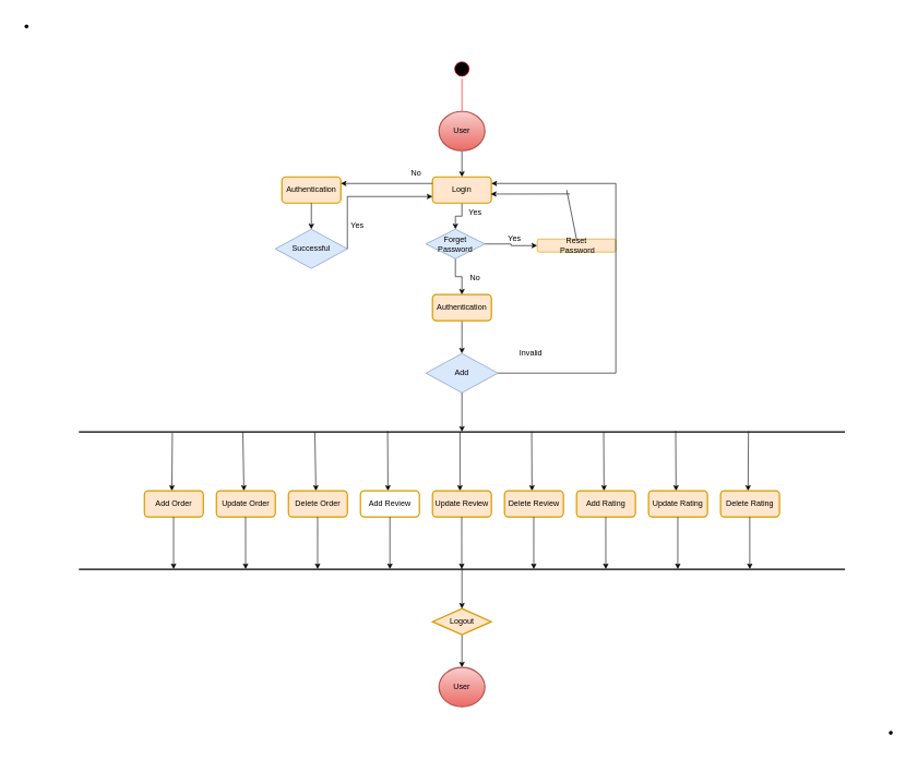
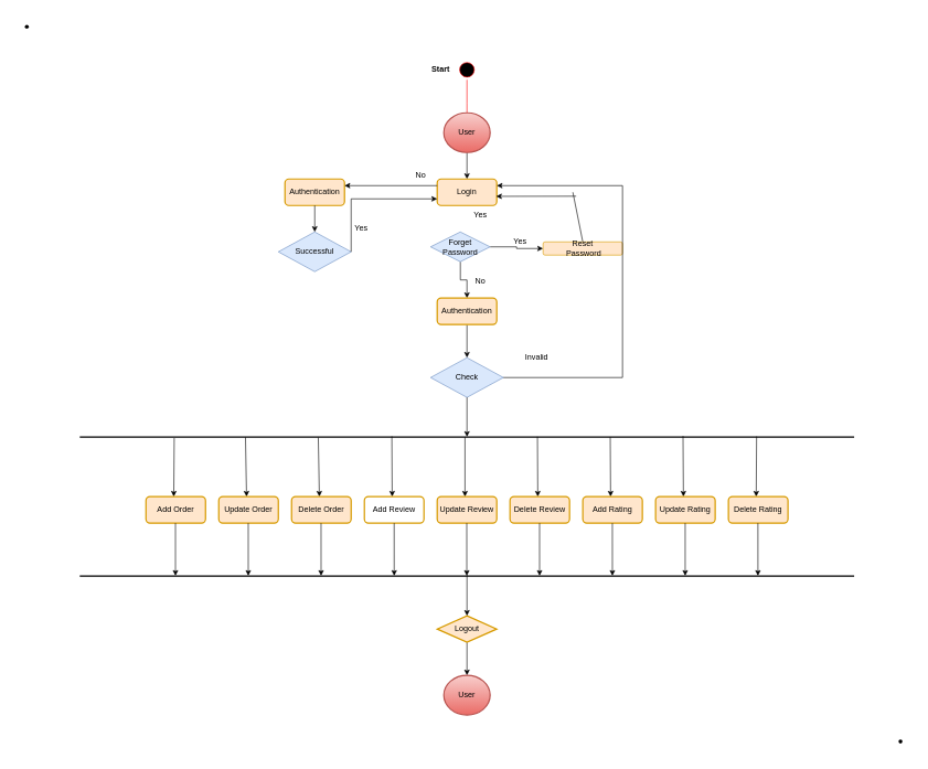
  <mxCell id="0" />
  <mxCell id="1" parent="0" />
  <mxCell id="2" value="" style="ellipse;html=1;shape=startState;fillColor=#000000;strokeColor=#ff0000;" vertex="1" parent="1"><mxGeometry x="690" y="90" width="30" height="30" as="geometry" /></mxCell>
  <mxCell id="3" value="" style="edgeStyle=orthogonalEdgeStyle;html=1;verticalAlign=bottom;endArrow=open;endSize=8;strokeColor=#ff0000;rounded=0;" edge="1" source="2" parent="1"><mxGeometry relative="1" as="geometry"><mxPoint x="705" y="190" as="targetPoint" /></mxGeometry></mxCell>
  <mxCell id="4" value="" style="edgeStyle=orthogonalEdgeStyle;rounded=0;orthogonalLoop=1;jettySize=auto;html=1;" edge="1" parent="1" source="5" target="7"><mxGeometry relative="1" as="geometry" /></mxCell>
  <mxCell id="5" value="User" style="strokeWidth=2;html=1;shape=mxgraph.flowchart.start_2;whiteSpace=wrap;fillColor=#f8cecc;gradientColor=#ea6b66;strokeColor=#b85450;" vertex="1" parent="1"><mxGeometry x="670" y="170" width="70" height="60" as="geometry" /></mxCell>
- <mxCell id="6" value="" style="edgeStyle=orthogonalEdgeStyle;rounded=0;orthogonalLoop=1;jettySize=auto;html=1;" edge="1" parent="1" source="7" target="10"><mxGeometry relative="1" as="geometry" /></mxCell>
  <mxCell id="7" value="Login" style="rounded=1;whiteSpace=wrap;html=1;strokeWidth=2;fillColor=#ffe6cc;strokeColor=#d79b00;" vertex="1" parent="1"><mxGeometry x="660" y="270" width="90" height="40" as="geometry" /></mxCell>
  <mxCell id="8" value="" style="edgeStyle=orthogonalEdgeStyle;rounded=0;orthogonalLoop=1;jettySize=auto;html=1;" edge="1" parent="1" source="10" target="11"><mxGeometry relative="1" as="geometry" /></mxCell>
  <mxCell id="9" value="" style="edgeStyle=orthogonalEdgeStyle;rounded=0;orthogonalLoop=1;jettySize=auto;html=1;" edge="1" parent="1" source="10" target="15"><mxGeometry relative="1" as="geometry" /></mxCell>
  <mxCell id="10" value="Forget&lt;br&gt;Password" style="shape=rhombus;perimeter=rhombusPerimeter;whiteSpace=wrap;html=1;align=center;fillColor=#dae8fc;strokeColor=#6c8ebf;" vertex="1" parent="1"><mxGeometry x="650" y="350" width="90" height="45" as="geometry" /></mxCell>
  <mxCell id="11" value="Reset&lt;br&gt;&amp;nbsp;Password" style="rounded=1;whiteSpace=wrap;html=1;fillColor=#ffe6cc;strokeColor=#d79b00;" vertex="1" parent="1"><mxGeometry x="820" y="365" width="120" height="20" as="geometry" /></mxCell>
  <mxCell id="12" value="" style="endArrow=classic;html=1;rounded=0;entryX=0.99;entryY=0.655;entryDx=0;entryDy=0;entryPerimeter=0;" edge="1" parent="1" target="7"><mxGeometry width="50" height="50" relative="1" as="geometry"><mxPoint x="870" y="296" as="sourcePoint" /><mxPoint x="865" y="280" as="targetPoint" /></mxGeometry></mxCell>
  <mxCell id="13" value="" style="endArrow=none;html=1;rounded=0;exitX=0.5;exitY=0;exitDx=0;exitDy=0;" edge="1" parent="1" source="11"><mxGeometry width="50" height="50" relative="1" as="geometry"><mxPoint x="780" y="340" as="sourcePoint" /><mxPoint x="865" y="290" as="targetPoint" /></mxGeometry></mxCell>
  <mxCell id="14" value="" style="edgeStyle=orthogonalEdgeStyle;rounded=0;orthogonalLoop=1;jettySize=auto;html=1;" edge="1" parent="1" source="15" target="16"><mxGeometry relative="1" as="geometry" /></mxCell>
  <mxCell id="15" value="Authentication" style="rounded=1;whiteSpace=wrap;html=1;strokeWidth=2;fillColor=#ffe6cc;strokeColor=#d79b00;" vertex="1" parent="1"><mxGeometry x="660" y="450" width="90" height="40" as="geometry" /></mxCell>
- <mxCell id="16" value="Add" style="shape=rhombus;perimeter=rhombusPerimeter;whiteSpace=wrap;html=1;align=center;fillColor=#dae8fc;strokeColor=#6c8ebf;" vertex="1" parent="1"><mxGeometry x="650" y="540" width="110" height="60" as="geometry" /></mxCell>
+ <mxCell id="16" value="Check" style="shape=rhombus;perimeter=rhombusPerimeter;whiteSpace=wrap;html=1;align=center;fillColor=#dae8fc;strokeColor=#6c8ebf;" vertex="1" parent="1"><mxGeometry x="650" y="540" width="110" height="60" as="geometry" /></mxCell>
  <mxCell id="17" value="" style="endArrow=classic;html=1;rounded=0;exitX=0.5;exitY=1;exitDx=0;exitDy=0;entryX=0.5;entryY=0.483;entryDx=0;entryDy=0;entryPerimeter=0;" edge="1" parent="1" source="16" target="27"><mxGeometry width="50" height="50" relative="1" as="geometry"><mxPoint x="770" y="650" as="sourcePoint" /><mxPoint x="710" y="640" as="targetPoint" /></mxGeometry></mxCell>
  <mxCell id="18" value="" style="endArrow=classic;html=1;rounded=0;entryX=1;entryY=0.25;entryDx=0;entryDy=0;" edge="1" parent="1" target="7"><mxGeometry width="50" height="50" relative="1" as="geometry"><mxPoint x="940" y="280" as="sourcePoint" /><mxPoint x="840" y="390" as="targetPoint" /></mxGeometry></mxCell>
  <mxCell id="19" value="" style="endArrow=none;html=1;rounded=0;" edge="1" parent="1"><mxGeometry width="50" height="50" relative="1" as="geometry"><mxPoint x="940" y="570" as="sourcePoint" /><mxPoint x="940" y="280" as="targetPoint" /></mxGeometry></mxCell>
  <mxCell id="20" value="" style="endArrow=none;html=1;rounded=0;entryX=1;entryY=0.5;entryDx=0;entryDy=0;" edge="1" parent="1" target="16"><mxGeometry width="50" height="50" relative="1" as="geometry"><mxPoint x="940" y="570" as="sourcePoint" /><mxPoint x="840" y="390" as="targetPoint" /></mxGeometry></mxCell>
  <mxCell id="21" value="Successful" style="shape=rhombus;perimeter=rhombusPerimeter;whiteSpace=wrap;html=1;align=center;fillColor=#dae8fc;strokeColor=#6c8ebf;" vertex="1" parent="1"><mxGeometry x="420" y="350" width="110" height="60" as="geometry" /></mxCell>
  <mxCell id="22" value="" style="endArrow=classic;html=1;rounded=0;entryX=0;entryY=0.75;entryDx=0;entryDy=0;" edge="1" parent="1" target="7"><mxGeometry width="50" height="50" relative="1" as="geometry"><mxPoint x="530" y="300" as="sourcePoint" /><mxPoint x="610" y="340" as="targetPoint" /></mxGeometry></mxCell>
  <mxCell id="23" value="" style="endArrow=none;html=1;rounded=0;exitX=1;exitY=0.5;exitDx=0;exitDy=0;" edge="1" parent="1" source="21"><mxGeometry width="50" height="50" relative="1" as="geometry"><mxPoint x="560" y="390" as="sourcePoint" /><mxPoint x="530" y="300" as="targetPoint" /></mxGeometry></mxCell>
  <mxCell id="24" value="Authentication" style="rounded=1;whiteSpace=wrap;html=1;strokeWidth=2;fillColor=#ffe6cc;strokeColor=#d79b00;" vertex="1" parent="1"><mxGeometry x="430" y="270" width="90" height="40" as="geometry" /></mxCell>
  <mxCell id="25" value="" style="endArrow=classic;html=1;rounded=0;entryX=1;entryY=0.25;entryDx=0;entryDy=0;exitX=0;exitY=0.25;exitDx=0;exitDy=0;" edge="1" parent="1" source="7" target="24"><mxGeometry width="50" height="50" relative="1" as="geometry"><mxPoint x="550" y="300" as="sourcePoint" /><mxPoint x="600" y="250" as="targetPoint" /></mxGeometry></mxCell>
  <mxCell id="26" value="" style="endArrow=classic;html=1;rounded=0;entryX=0.5;entryY=0;entryDx=0;entryDy=0;exitX=0.5;exitY=1;exitDx=0;exitDy=0;" edge="1" parent="1" source="24" target="21"><mxGeometry width="50" height="50" relative="1" as="geometry"><mxPoint x="460" y="310" as="sourcePoint" /><mxPoint x="510" y="260" as="targetPoint" /></mxGeometry></mxCell>
  <mxCell id="27" value="" style="line;strokeWidth=2;html=1;" vertex="1" parent="1"><mxGeometry x="120" y="650" width="1170" height="20" as="geometry" /></mxCell>
  <mxCell id="28" value="" style="endArrow=classic;html=1;rounded=0;exitX=0.122;exitY=0.57;exitDx=0;exitDy=0;exitPerimeter=0;" edge="1" parent="1" source="27"><mxGeometry width="50" height="50" relative="1" as="geometry"><mxPoint x="262" y="670" as="sourcePoint" /><mxPoint x="262" y="750" as="targetPoint" /></mxGeometry></mxCell>
  <mxCell id="29" value="Add Order" style="rounded=1;whiteSpace=wrap;html=1;strokeWidth=2;fillColor=#ffe6cc;strokeColor=#d79b00;" vertex="1" parent="1"><mxGeometry x="220" y="750" width="90" height="40" as="geometry" /></mxCell>
  <mxCell id="30" value="" style="endArrow=classic;html=1;rounded=0;exitX=0.214;exitY=0.51;exitDx=0;exitDy=0;exitPerimeter=0;" edge="1" parent="1" source="27"><mxGeometry width="50" height="50" relative="1" as="geometry"><mxPoint x="371.03" y="663.76" as="sourcePoint" /><mxPoint x="372" y="750" as="targetPoint" /></mxGeometry></mxCell>
  <mxCell id="31" value="Update Order" style="rounded=1;whiteSpace=wrap;html=1;strokeWidth=2;fillColor=#ffe6cc;strokeColor=#d79b00;" vertex="1" parent="1"><mxGeometry x="330" y="750" width="90" height="40" as="geometry" /></mxCell>
  <mxCell id="32" value="" style="endArrow=classic;html=1;rounded=0;exitX=0.308;exitY=0.53;exitDx=0;exitDy=0;exitPerimeter=0;" edge="1" parent="1" source="27"><mxGeometry width="50" height="50" relative="1" as="geometry"><mxPoint x="481.03" y="663.76" as="sourcePoint" /><mxPoint x="482" y="750" as="targetPoint" /></mxGeometry></mxCell>
  <mxCell id="33" value="Delete Order" style="rounded=1;whiteSpace=wrap;html=1;strokeWidth=2;fillColor=#ffe6cc;strokeColor=#d79b00;" vertex="1" parent="1"><mxGeometry x="440" y="750" width="90" height="40" as="geometry" /></mxCell>
  <mxCell id="34" value="" style="endArrow=classic;html=1;rounded=0;exitX=0.403;exitY=0.439;exitDx=0;exitDy=0;exitPerimeter=0;" edge="1" parent="1" source="27"><mxGeometry width="50" height="50" relative="1" as="geometry"><mxPoint x="592" y="670" as="sourcePoint" /><mxPoint x="592" y="750" as="targetPoint" /></mxGeometry></mxCell>
  <mxCell id="35" value="Add Review" style="rounded=1;whiteSpace=wrap;html=1;strokeWidth=2;fillColor=#ffffff;strokeColor=#d79b00;" vertex="1" parent="1"><mxGeometry x="550" y="750" width="90" height="40" as="geometry" /></mxCell>
  <mxCell id="36" value="" style="endArrow=classic;html=1;rounded=0;" edge="1" parent="1"><mxGeometry width="50" height="50" relative="1" as="geometry"><mxPoint x="702" y="660" as="sourcePoint" /><mxPoint x="702" y="750" as="targetPoint" /></mxGeometry></mxCell>
  <mxCell id="37" value="Update Review" style="rounded=1;whiteSpace=wrap;html=1;strokeWidth=2;fillColor=#ffe6cc;strokeColor=#d79b00;" vertex="1" parent="1"><mxGeometry x="660" y="750" width="90" height="40" as="geometry" /></mxCell>
  <mxCell id="38" value="" style="endArrow=classic;html=1;rounded=0;exitX=0.591;exitY=0.471;exitDx=0;exitDy=0;exitPerimeter=0;" edge="1" parent="1" source="27"><mxGeometry width="50" height="50" relative="1" as="geometry"><mxPoint x="811.03" y="663.76" as="sourcePoint" /><mxPoint x="812" y="750" as="targetPoint" /></mxGeometry></mxCell>
  <mxCell id="39" value="Delete Review" style="rounded=1;whiteSpace=wrap;html=1;strokeWidth=2;fillColor=#ffe6cc;strokeColor=#d79b00;" vertex="1" parent="1"><mxGeometry x="770" y="750" width="90" height="40" as="geometry" /></mxCell>
  <mxCell id="40" value="" style="endArrow=classic;html=1;rounded=0;exitX=0.685;exitY=0.5;exitDx=0;exitDy=0;exitPerimeter=0;" edge="1" parent="1" source="27"><mxGeometry width="50" height="50" relative="1" as="geometry"><mxPoint x="922" y="670" as="sourcePoint" /><mxPoint x="922" y="750" as="targetPoint" /></mxGeometry></mxCell>
  <mxCell id="41" value="Add Rating" style="rounded=1;whiteSpace=wrap;html=1;strokeWidth=2;fillColor=#ffe6cc;strokeColor=#d79b00;" vertex="1" parent="1"><mxGeometry x="880" y="750" width="90" height="40" as="geometry" /></mxCell>
  <mxCell id="42" value="" style="endArrow=classic;html=1;rounded=0;exitX=0.779;exitY=0.416;exitDx=0;exitDy=0;exitPerimeter=0;" edge="1" parent="1" source="27"><mxGeometry width="50" height="50" relative="1" as="geometry"><mxPoint x="1031.03" y="663.76" as="sourcePoint" /><mxPoint x="1032" y="750" as="targetPoint" /></mxGeometry></mxCell>
  <mxCell id="43" value="Update Rating" style="rounded=1;whiteSpace=wrap;html=1;strokeWidth=2;fillColor=#ffe6cc;strokeColor=#d79b00;" vertex="1" parent="1"><mxGeometry x="990" y="750" width="90" height="40" as="geometry" /></mxCell>
  <mxCell id="44" value="" style="endArrow=classic;html=1;rounded=0;exitX=0.874;exitY=0.45;exitDx=0;exitDy=0;exitPerimeter=0;" edge="1" parent="1" source="27"><mxGeometry width="50" height="50" relative="1" as="geometry"><mxPoint x="1141.03" y="663.76" as="sourcePoint" /><mxPoint x="1142" y="750" as="targetPoint" /></mxGeometry></mxCell>
  <mxCell id="45" value="Delete Rating" style="rounded=1;whiteSpace=wrap;html=1;strokeWidth=2;fillColor=#ffe6cc;strokeColor=#d79b00;" vertex="1" parent="1"><mxGeometry x="1100" y="750" width="90" height="40" as="geometry" /></mxCell>
  <mxCell id="46" value="" style="line;strokeWidth=2;html=1;" vertex="1" parent="1"><mxGeometry x="120" y="860" width="1170" height="20" as="geometry" /></mxCell>
  <mxCell id="47" value="" style="endArrow=classic;html=1;rounded=0;exitX=0.5;exitY=1;exitDx=0;exitDy=0;entryX=0.406;entryY=0.481;entryDx=0;entryDy=0;entryPerimeter=0;" edge="1" parent="1" source="35" target="46"><mxGeometry width="50" height="50" relative="1" as="geometry"><mxPoint x="630" y="820" as="sourcePoint" /><mxPoint x="680" y="770" as="targetPoint" /></mxGeometry></mxCell>
  <mxCell id="48" value="" style="endArrow=classic;html=1;rounded=0;exitX=0.5;exitY=1;exitDx=0;exitDy=0;entryX=0.406;entryY=0.481;entryDx=0;entryDy=0;entryPerimeter=0;" edge="1" parent="1"><mxGeometry width="50" height="50" relative="1" as="geometry"><mxPoint x="704.69" y="790" as="sourcePoint" /><mxPoint x="704.71" y="869.62" as="targetPoint" /></mxGeometry></mxCell>
  <mxCell id="49" value="" style="endArrow=classic;html=1;rounded=0;exitX=0.5;exitY=1;exitDx=0;exitDy=0;entryX=0.406;entryY=0.481;entryDx=0;entryDy=0;entryPerimeter=0;" edge="1" parent="1"><mxGeometry width="50" height="50" relative="1" as="geometry"><mxPoint x="814.69" y="790" as="sourcePoint" /><mxPoint x="814.71" y="869.62" as="targetPoint" /></mxGeometry></mxCell>
  <mxCell id="50" value="" style="endArrow=classic;html=1;rounded=0;exitX=0.5;exitY=1;exitDx=0;exitDy=0;entryX=0.406;entryY=0.481;entryDx=0;entryDy=0;entryPerimeter=0;" edge="1" parent="1"><mxGeometry width="50" height="50" relative="1" as="geometry"><mxPoint x="924.69" y="790" as="sourcePoint" /><mxPoint x="924.71" y="869.62" as="targetPoint" /></mxGeometry></mxCell>
  <mxCell id="51" value="" style="endArrow=classic;html=1;rounded=0;exitX=0.5;exitY=1;exitDx=0;exitDy=0;entryX=0.406;entryY=0.481;entryDx=0;entryDy=0;entryPerimeter=0;" edge="1" parent="1"><mxGeometry width="50" height="50" relative="1" as="geometry"><mxPoint x="1034.69" y="790" as="sourcePoint" /><mxPoint x="1034.71" y="869.62" as="targetPoint" /></mxGeometry></mxCell>
  <mxCell id="52" value="" style="endArrow=classic;html=1;rounded=0;exitX=0.5;exitY=1;exitDx=0;exitDy=0;entryX=0.406;entryY=0.481;entryDx=0;entryDy=0;entryPerimeter=0;" edge="1" parent="1"><mxGeometry width="50" height="50" relative="1" as="geometry"><mxPoint x="484.57" y="790" as="sourcePoint" /><mxPoint x="484.59" y="869.62" as="targetPoint" /></mxGeometry></mxCell>
  <mxCell id="53" value="" style="endArrow=classic;html=1;rounded=0;exitX=0.5;exitY=1;exitDx=0;exitDy=0;entryX=0.406;entryY=0.481;entryDx=0;entryDy=0;entryPerimeter=0;" edge="1" parent="1"><mxGeometry width="50" height="50" relative="1" as="geometry"><mxPoint x="374.57" y="790" as="sourcePoint" /><mxPoint x="374.59" y="869.62" as="targetPoint" /></mxGeometry></mxCell>
  <mxCell id="54" value="" style="endArrow=classic;html=1;rounded=0;exitX=0.5;exitY=1;exitDx=0;exitDy=0;entryX=0.406;entryY=0.481;entryDx=0;entryDy=0;entryPerimeter=0;" edge="1" parent="1"><mxGeometry width="50" height="50" relative="1" as="geometry"><mxPoint x="264.57" y="790" as="sourcePoint" /><mxPoint x="264.59" y="869.62" as="targetPoint" /></mxGeometry></mxCell>
+ <mxCell id="55" value="Start" style="text;strokeColor=none;fillColor=none;html=1;fontSize=12;fontStyle=1;verticalAlign=middle;align=center;" vertex="1" parent="1"><mxGeometry x="640" y="90" width="50" height="30" as="geometry" /></mxCell>
  <mxCell id="56" value="" style="edgeStyle=orthogonalEdgeStyle;rounded=0;orthogonalLoop=1;jettySize=auto;html=1;fontSize=12;" edge="1" parent="1" source="57" target="60"><mxGeometry relative="1" as="geometry" /></mxCell>
  <mxCell id="57" value="Logout" style="rhombus;whiteSpace=wrap;html=1;strokeWidth=2;fillColor=#ffe6cc;strokeColor=#d79b00;" vertex="1" parent="1"><mxGeometry x="660" y="930" width="90" height="40" as="geometry" /></mxCell>
  <mxCell id="58" value="&lt;span style=&quot;font-weight: 400;&quot;&gt;Invalid&lt;/span&gt;" style="text;strokeColor=none;fillColor=none;html=1;fontSize=12;fontStyle=1;verticalAlign=middle;align=center;" vertex="1" parent="1"><mxGeometry x="785" y="525" width="50" height="30" as="geometry" /></mxCell>
  <mxCell id="59" value="" style="endArrow=classic;html=1;rounded=0;entryX=0.5;entryY=0;entryDx=0;entryDy=0;exitX=0.5;exitY=0.408;exitDx=0;exitDy=0;exitPerimeter=0;" edge="1" parent="1" source="46" target="57"><mxGeometry width="50" height="50" relative="1" as="geometry"><mxPoint x="690" y="890" as="sourcePoint" /><mxPoint x="714.71" y="879.62" as="targetPoint" /></mxGeometry></mxCell>
  <mxCell id="60" value="User" style="strokeWidth=2;html=1;shape=mxgraph.flowchart.start_2;whiteSpace=wrap;fillColor=#f8cecc;gradientColor=#ea6b66;strokeColor=#b85450;" vertex="1" parent="1"><mxGeometry x="670" y="1020" width="70" height="60" as="geometry" /></mxCell>
  <mxCell id="61" value="" style="endArrow=classic;html=1;rounded=0;exitX=0.5;exitY=1;exitDx=0;exitDy=0;entryX=0.406;entryY=0.481;entryDx=0;entryDy=0;entryPerimeter=0;" edge="1" parent="1"><mxGeometry width="50" height="50" relative="1" as="geometry"><mxPoint x="1144.6" y="790" as="sourcePoint" /><mxPoint x="1144.62" y="869.62" as="targetPoint" /></mxGeometry></mxCell>
  <mxCell id="62" value="&lt;span style=&quot;font-weight: 400;&quot;&gt;No&lt;/span&gt;" style="text;strokeColor=none;fillColor=none;html=1;fontSize=12;fontStyle=1;verticalAlign=middle;align=center;" vertex="1" parent="1"><mxGeometry x="700" y="410" width="50" height="30" as="geometry" /></mxCell>
  <mxCell id="63" value="&lt;span style=&quot;font-weight: 400;&quot;&gt;Yes&lt;/span&gt;" style="text;strokeColor=none;fillColor=none;html=1;fontSize=12;fontStyle=1;verticalAlign=middle;align=center;" vertex="1" parent="1"><mxGeometry x="760" y="350" width="50" height="30" as="geometry" /></mxCell>
  <mxCell id="64" value="&lt;span style=&quot;font-weight: 400;&quot;&gt;Yes&lt;/span&gt;" style="text;strokeColor=none;fillColor=none;html=1;fontSize=12;fontStyle=1;verticalAlign=middle;align=center;" vertex="1" parent="1"><mxGeometry x="700" y="310" width="50" height="30" as="geometry" /></mxCell>
  <mxCell id="65" value="&lt;span style=&quot;font-weight: 400;&quot;&gt;No&lt;/span&gt;" style="text;strokeColor=none;fillColor=none;html=1;fontSize=12;fontStyle=1;verticalAlign=middle;align=center;" vertex="1" parent="1"><mxGeometry x="610" y="250" width="50" height="30" as="geometry" /></mxCell>
  <mxCell id="66" value="&lt;span style=&quot;font-weight: 400;&quot;&gt;Yes&lt;/span&gt;" style="text;strokeColor=none;fillColor=none;html=1;fontSize=12;fontStyle=1;verticalAlign=middle;align=center;" vertex="1" parent="1"><mxGeometry x="520" y="330" width="50" height="30" as="geometry" /></mxCell>
  <mxCell id="67" value="" style="shape=waypoint;sketch=0;fillStyle=solid;size=6;pointerEvents=1;points=[];fillColor=none;resizable=0;rotatable=0;perimeter=centerPerimeter;snapToPoint=1;fontSize=12;" vertex="1" parent="1"><mxGeometry x="20" y="20" width="40" height="40" as="geometry" /></mxCell>
  <mxCell id="68" value="" style="shape=waypoint;sketch=0;fillStyle=solid;size=6;pointerEvents=1;points=[];fillColor=none;resizable=0;rotatable=0;perimeter=centerPerimeter;snapToPoint=1;fontSize=12;" vertex="1" parent="1"><mxGeometry x="1340" y="1100" width="40" height="40" as="geometry" /></mxCell>
